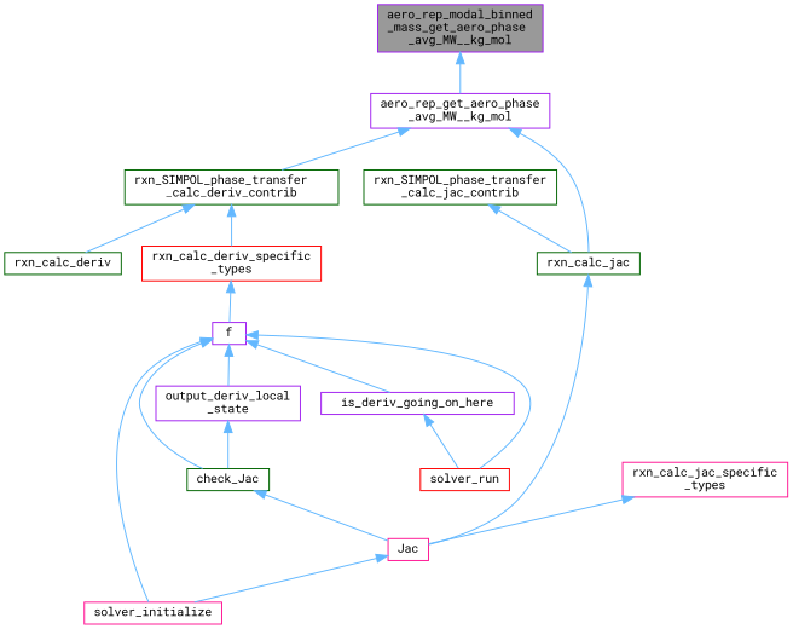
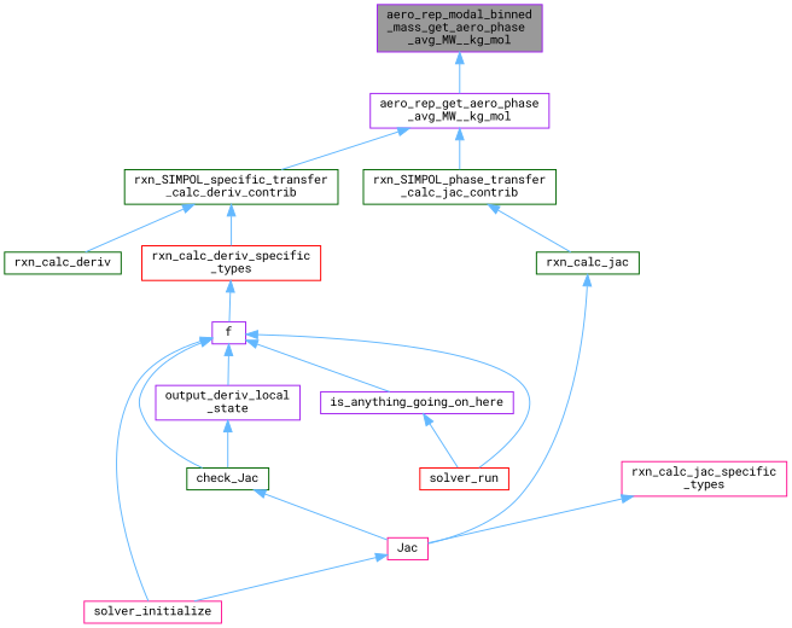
  digraph {
    fontname="Roboto Mono"
    rankdir=TB
    node [color=purple fillcolor=white fontname="Roboto Mono" fontsize=10 shape=box style=filled]
    edge [color=steelblue1 dir=back fontname="Roboto Mono" fontsize=10 labelfontname=Helvetica labelfontsize=10 style=solid]
    n1 [fillcolor=grey60 fontcolor=black height=0.2 label="aero_rep_modal_binned\l_mass_get_aero_phase\l_avg_MW__kg_mol" width=0.4]
    n2 [height=0.2 label="aero_rep_get_aero_phase\l_avg_MW__kg_mol" width=0.4]
-   n3 [color=darkgreen height=0.2 label="rxn_SIMPOL_phase_transfer\l_calc_deriv_contrib" width=0.4]
+   n3 [color=darkgreen height=0.2 label="rxn_SIMPOL_specific_transfer\l_calc_deriv_contrib" width=0.4]
    n4 [color=darkgreen height=0.2 label="rxn_SIMPOL_phase_transfer\l_calc_jac_contrib" width=0.4]
    n5 [color=darkgreen height=0.2 label=rxn_calc_deriv width=0.4]
    n6 [color=red height=0.2 label="rxn_calc_deriv_specific\l_types" width=0.4]
    n7 [color=darkgreen height=0.2 label=rxn_calc_jac width=0.4]
    n8 [height=0.2 label=f width=0.4]
    n9 [color=darkgreen height=0.2 label=check_Jac width=0.4]
    n10 [color=deeppink height=0.2 label=solver_initialize width=0.4]
-   n11 [height=0.2 label=is_deriv_going_on_here width=0.4]
+   n11 [height=0.2 label=is_anything_going_on_here width=0.4]
    n12 [color=red height=0.2 label=solver_run width=0.4]
    n13 [height=0.2 label="output_deriv_local\l_state" width=0.4]
    n14 [color=deeppink height=0.2 label=Jac width=0.4]
    n15 [color=deeppink height=0.2 label="rxn_calc_jac_specific\l_types" width=0.4]
    n1 -> n2
    n2 -> n3
-   n2 -> n7
+   n2 -> n4
    n3 -> n5
    n3 -> n6
    n4 -> n7
    n6 -> n8
    n7 -> n14
    n8 -> n9
    n8 -> n10
    n8 -> n11
    n8 -> n12
    n8 -> n13
    n9 -> n14
    n11 -> n12
    n13 -> n9
    n14 -> n10
    n15 -> n14
  }
